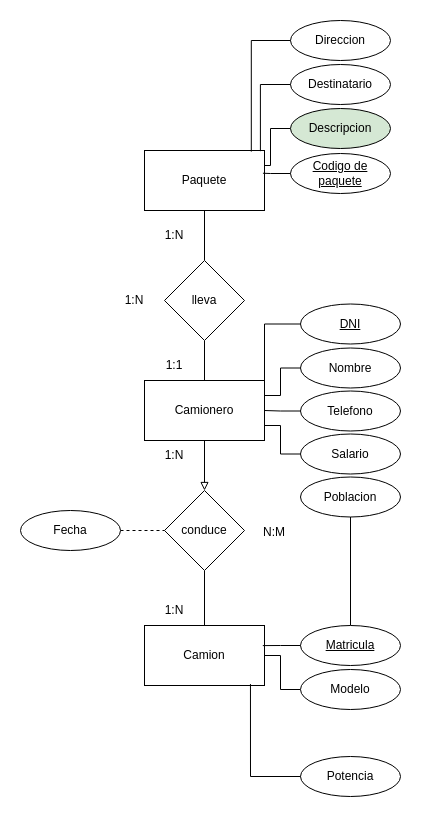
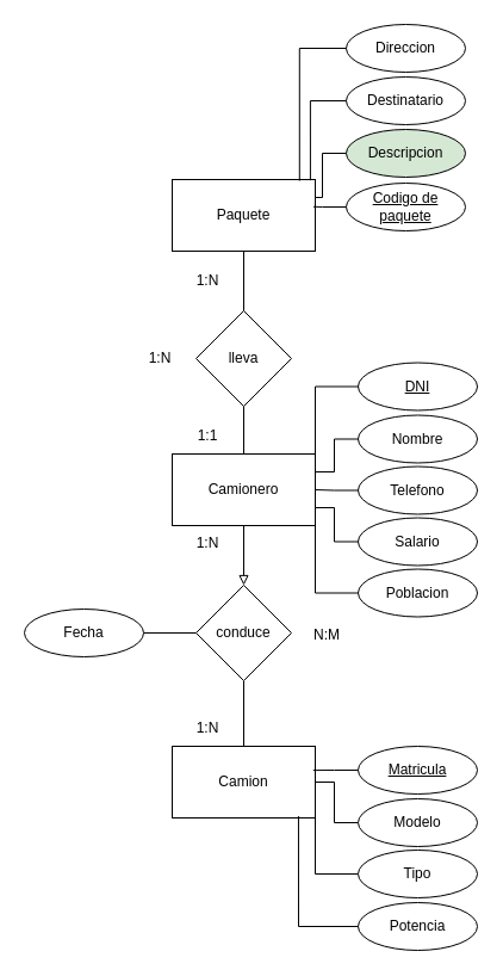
  <mxCell id="0" />
  <mxCell id="1" parent="0" />
  <mxCell id="2" style="edgeStyle=orthogonalEdgeStyle;rounded=0;orthogonalLoop=1;jettySize=auto;html=1;entryX=0.5;entryY=0;entryDx=0;entryDy=0;endArrow=none;endFill=0;" parent="1" source="3" target="8" edge="1"><mxGeometry relative="1" as="geometry" /></mxCell>
  <mxCell id="3" value="Paquete" style="rounded=0;whiteSpace=wrap;html=1;" parent="1" vertex="1"><mxGeometry x="144" y="150" width="120" height="60" as="geometry" /></mxCell>
  <mxCell id="4" style="edgeStyle=orthogonalEdgeStyle;rounded=0;orthogonalLoop=1;jettySize=auto;html=1;entryX=0.5;entryY=0;entryDx=0;entryDy=0;endArrow=block;endFill=0;" parent="1" source="5" target="10" edge="1"><mxGeometry relative="1" as="geometry" /></mxCell>
  <mxCell id="5" value="&lt;div&gt;Camionero&lt;/div&gt;" style="rounded=0;whiteSpace=wrap;html=1;" parent="1" vertex="1"><mxGeometry x="144" y="380" width="120" height="60" as="geometry" /></mxCell>
  <mxCell id="6" value="Camion" style="rounded=0;whiteSpace=wrap;html=1;" parent="1" vertex="1"><mxGeometry x="144" y="625" width="120" height="60" as="geometry" /></mxCell>
  <mxCell id="7" style="edgeStyle=orthogonalEdgeStyle;rounded=0;orthogonalLoop=1;jettySize=auto;html=1;entryX=0.5;entryY=0;entryDx=0;entryDy=0;endArrow=none;endFill=0;" parent="1" source="8" target="5" edge="1"><mxGeometry relative="1" as="geometry" /></mxCell>
  <mxCell id="8" value="lleva" style="rhombus;whiteSpace=wrap;html=1;" parent="1" vertex="1"><mxGeometry x="164" y="260" width="80" height="80" as="geometry" /></mxCell>
  <mxCell id="9" style="edgeStyle=orthogonalEdgeStyle;rounded=0;orthogonalLoop=1;jettySize=auto;html=1;entryX=0.5;entryY=0;entryDx=0;entryDy=0;endArrow=none;endFill=0;" parent="1" source="10" target="6" edge="1"><mxGeometry relative="1" as="geometry" /></mxCell>
  <mxCell id="10" value="conduce" style="rhombus;whiteSpace=wrap;html=1;" parent="1" vertex="1"><mxGeometry x="164" y="490" width="80" height="80" as="geometry" /></mxCell>
  <mxCell id="11" value="Codigo de paquete" style="ellipse;whiteSpace=wrap;html=1;align=center;fontStyle=4;" parent="1" vertex="1"><mxGeometry x="290" y="153" width="100" height="40" as="geometry" /></mxCell>
  <mxCell id="12" style="edgeStyle=orthogonalEdgeStyle;rounded=0;orthogonalLoop=1;jettySize=auto;html=1;entryX=1;entryY=0.25;entryDx=0;entryDy=0;endArrow=none;endFill=0;" edge="1" parent="1" source="13" target="3"><mxGeometry relative="1" as="geometry" /></mxCell>
  <mxCell id="13" value="Descripcion" style="ellipse;whiteSpace=wrap;html=1;fillColor=#d5e8d4;" parent="1" vertex="1"><mxGeometry x="290" y="108" width="100" height="40" as="geometry" /></mxCell>
  <mxCell id="14" value="Destinatario" style="ellipse;whiteSpace=wrap;html=1;" parent="1" vertex="1"><mxGeometry x="290" y="64" width="100" height="40" as="geometry" /></mxCell>
  <mxCell id="15" value="Direccion" style="ellipse;whiteSpace=wrap;html=1;" parent="1" vertex="1"><mxGeometry x="290" y="20" width="100" height="40" as="geometry" /></mxCell>
  <mxCell id="16" style="edgeStyle=orthogonalEdgeStyle;rounded=0;orthogonalLoop=1;jettySize=auto;html=1;entryX=1;entryY=0;entryDx=0;entryDy=0;endArrow=none;endFill=0;" edge="1" parent="1" source="17" target="5"><mxGeometry relative="1" as="geometry" /></mxCell>
  <mxCell id="17" value="DNI" style="ellipse;whiteSpace=wrap;html=1;align=center;fontStyle=4;" parent="1" vertex="1"><mxGeometry x="300" y="303.5" width="100" height="40" as="geometry" /></mxCell>
  <mxCell id="18" style="edgeStyle=orthogonalEdgeStyle;rounded=0;orthogonalLoop=1;jettySize=auto;html=1;entryX=1;entryY=0.25;entryDx=0;entryDy=0;endArrow=none;endFill=0;" edge="1" parent="1" source="19" target="5"><mxGeometry relative="1" as="geometry" /></mxCell>
  <mxCell id="19" value="Nombre" style="ellipse;whiteSpace=wrap;html=1;" parent="1" vertex="1"><mxGeometry x="300" y="347.5" width="100" height="40" as="geometry" /></mxCell>
  <mxCell id="20" style="edgeStyle=orthogonalEdgeStyle;rounded=0;orthogonalLoop=1;jettySize=auto;html=1;endArrow=none;endFill=0;" edge="1" parent="1" source="21" target="5"><mxGeometry relative="1" as="geometry" /></mxCell>
  <mxCell id="21" value="Telefono" style="ellipse;whiteSpace=wrap;html=1;" parent="1" vertex="1"><mxGeometry x="300" y="390.5" width="100" height="40" as="geometry" /></mxCell>
  <mxCell id="22" style="edgeStyle=orthogonalEdgeStyle;rounded=0;orthogonalLoop=1;jettySize=auto;html=1;entryX=1;entryY=0.75;entryDx=0;entryDy=0;endArrow=none;endFill=0;" edge="1" parent="1" source="23" target="5"><mxGeometry relative="1" as="geometry" /></mxCell>
  <mxCell id="23" value="Salario" style="ellipse;whiteSpace=wrap;html=1;" parent="1" vertex="1"><mxGeometry x="300" y="433.5" width="100" height="40" as="geometry" /></mxCell>
- <mxCell id="24" style="edgeStyle=orthogonalEdgeStyle;rounded=0;orthogonalLoop=1;jettySize=auto;html=1;endArrow=none;endFill=0;" edge="1" parent="1" source="25" target="26"><mxGeometry relative="1" as="geometry" /></mxCell>
+ <mxCell id="24" style="edgeStyle=orthogonalEdgeStyle;rounded=0;orthogonalLoop=1;jettySize=auto;html=1;entryX=1;entryY=1;entryDx=0;entryDy=0;endArrow=none;endFill=0;" edge="1" parent="1" source="25" target="5"><mxGeometry relative="1" as="geometry" /></mxCell>
  <mxCell id="25" value="&lt;div&gt;Poblacion&lt;/div&gt;" style="ellipse;whiteSpace=wrap;html=1;" parent="1" vertex="1"><mxGeometry x="300" y="476.5" width="100" height="40" as="geometry" /></mxCell>
  <mxCell id="26" value="Matricula" style="ellipse;whiteSpace=wrap;html=1;align=center;fontStyle=4;" parent="1" vertex="1"><mxGeometry x="300" y="625" width="100" height="40" as="geometry" /></mxCell>
  <mxCell id="27" style="edgeStyle=orthogonalEdgeStyle;rounded=0;orthogonalLoop=1;jettySize=auto;html=1;entryX=1;entryY=0.5;entryDx=0;entryDy=0;endArrow=none;endFill=0;" edge="1" parent="1" source="28" target="6"><mxGeometry relative="1" as="geometry" /></mxCell>
  <mxCell id="28" value="Modelo" style="ellipse;whiteSpace=wrap;html=1;" parent="1" vertex="1"><mxGeometry x="300" y="669" width="100" height="40" as="geometry" /></mxCell>
+ <mxCell id="29" style="edgeStyle=orthogonalEdgeStyle;rounded=0;orthogonalLoop=1;jettySize=auto;html=1;entryX=1;entryY=1;entryDx=0;entryDy=0;endArrow=none;endFill=0;" edge="1" parent="1" source="30" target="6"><mxGeometry relative="1" as="geometry" /></mxCell>
+ <mxCell id="30" value="Tipo" style="ellipse;whiteSpace=wrap;html=1;" parent="1" vertex="1"><mxGeometry x="300" y="712" width="100" height="40" as="geometry" /></mxCell>
  <mxCell id="31" value="Potencia" style="ellipse;whiteSpace=wrap;html=1;" parent="1" vertex="1"><mxGeometry x="300" y="756" width="100" height="40" as="geometry" /></mxCell>
- <mxCell id="32" style="edgeStyle=orthogonalEdgeStyle;rounded=0;orthogonalLoop=1;jettySize=auto;html=1;entryX=0;entryY=0.5;entryDx=0;entryDy=0;endArrow=none;endFill=0;dashed=1;" edge="1" parent="1" source="33" target="10"><mxGeometry relative="1" as="geometry" /></mxCell>
+ <mxCell id="32" style="edgeStyle=orthogonalEdgeStyle;rounded=0;orthogonalLoop=1;jettySize=auto;html=1;entryX=0;entryY=0.5;entryDx=0;entryDy=0;endArrow=none;endFill=0;" edge="1" parent="1" source="33" target="10"><mxGeometry relative="1" as="geometry" /></mxCell>
  <mxCell id="33" value="Fecha" style="ellipse;whiteSpace=wrap;html=1;" parent="1" vertex="1"><mxGeometry x="20" y="510" width="100" height="40" as="geometry" /></mxCell>
  <mxCell id="34" style="edgeStyle=orthogonalEdgeStyle;rounded=0;orthogonalLoop=1;jettySize=auto;html=1;entryX=0.987;entryY=0.379;entryDx=0;entryDy=0;entryPerimeter=0;endArrow=none;endFill=0;" edge="1" parent="1" source="11" target="3"><mxGeometry relative="1" as="geometry" /></mxCell>
  <mxCell id="35" style="edgeStyle=orthogonalEdgeStyle;rounded=0;orthogonalLoop=1;jettySize=auto;html=1;entryX=0.966;entryY=0.011;entryDx=0;entryDy=0;entryPerimeter=0;endArrow=none;endFill=0;" edge="1" parent="1" source="14" target="3"><mxGeometry relative="1" as="geometry" /></mxCell>
  <mxCell id="36" style="edgeStyle=orthogonalEdgeStyle;rounded=0;orthogonalLoop=1;jettySize=auto;html=1;entryX=0.89;entryY=0.018;entryDx=0;entryDy=0;entryPerimeter=0;endArrow=none;endFill=0;" edge="1" parent="1" source="15" target="3"><mxGeometry relative="1" as="geometry" /></mxCell>
  <mxCell id="37" style="edgeStyle=orthogonalEdgeStyle;rounded=0;orthogonalLoop=1;jettySize=auto;html=1;entryX=0.986;entryY=0.335;entryDx=0;entryDy=0;entryPerimeter=0;endArrow=none;endFill=0;" edge="1" parent="1" source="26" target="6"><mxGeometry relative="1" as="geometry" /></mxCell>
  <mxCell id="38" style="edgeStyle=orthogonalEdgeStyle;rounded=0;orthogonalLoop=1;jettySize=auto;html=1;entryX=0.883;entryY=0.976;entryDx=0;entryDy=0;entryPerimeter=0;endArrow=none;endFill=0;" edge="1" parent="1" source="31" target="6"><mxGeometry relative="1" as="geometry" /></mxCell>
  <mxCell id="39" value="1:N" style="text;html=1;strokeColor=none;fillColor=none;align=center;verticalAlign=middle;whiteSpace=wrap;rounded=0;" vertex="1" parent="1"><mxGeometry x="144" y="220" width="60" height="30" as="geometry" /></mxCell>
  <mxCell id="40" value="1:1" style="text;html=1;strokeColor=none;fillColor=none;align=center;verticalAlign=middle;whiteSpace=wrap;rounded=0;" vertex="1" parent="1"><mxGeometry x="144" y="350" width="60" height="30" as="geometry" /></mxCell>
  <mxCell id="41" value="1:N" style="text;html=1;strokeColor=none;fillColor=none;align=center;verticalAlign=middle;whiteSpace=wrap;rounded=0;" vertex="1" parent="1"><mxGeometry x="144" y="440" width="60" height="30" as="geometry" /></mxCell>
  <mxCell id="42" value="1:N" style="text;html=1;strokeColor=none;fillColor=none;align=center;verticalAlign=middle;whiteSpace=wrap;rounded=0;" vertex="1" parent="1"><mxGeometry x="144" y="595" width="60" height="30" as="geometry" /></mxCell>
  <mxCell id="43" value="1:N" style="text;html=1;strokeColor=none;fillColor=none;align=center;verticalAlign=middle;whiteSpace=wrap;rounded=0;" vertex="1" parent="1"><mxGeometry x="104" y="285" width="60" height="30" as="geometry" /></mxCell>
  <mxCell id="44" value="N:M" style="text;html=1;strokeColor=none;fillColor=none;align=center;verticalAlign=middle;whiteSpace=wrap;rounded=0;" vertex="1" parent="1"><mxGeometry x="244" y="516.5" width="60" height="30" as="geometry" /></mxCell>
